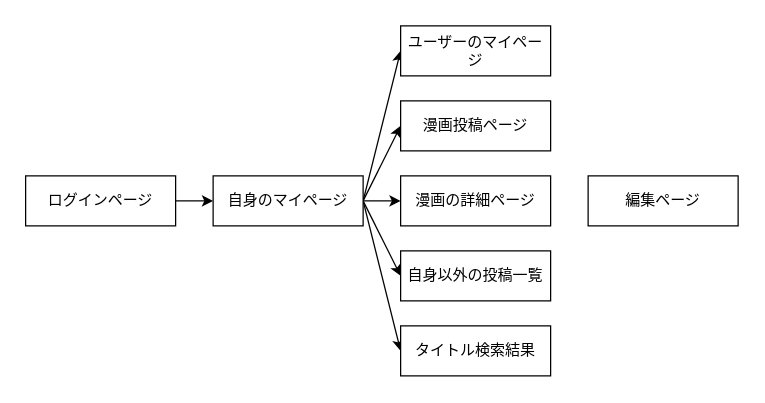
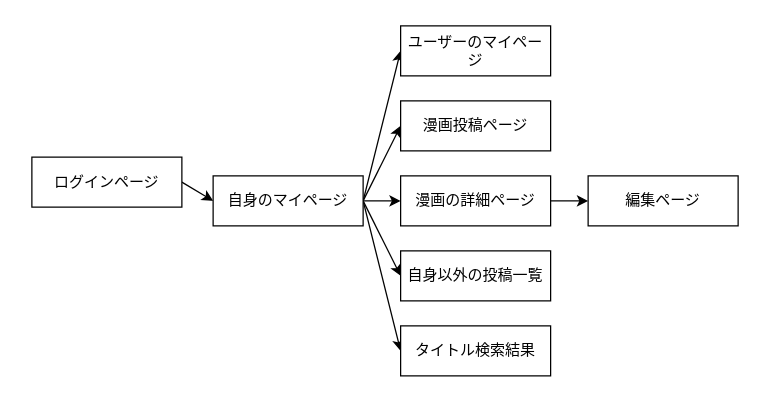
  <mxCell id="0" />
  <mxCell id="1" parent="0" />
  <mxCell id="2" style="edgeStyle=none;html=1;exitX=1;exitY=0.5;exitDx=0;exitDy=0;entryX=0;entryY=0.5;entryDx=0;entryDy=0;" edge="1" parent="1" source="3" target="9"><mxGeometry relative="1" as="geometry" /></mxCell>
- <mxCell id="3" value="ログインページ" style="whiteSpace=wrap;html=1;align=center;" vertex="1" parent="1"><mxGeometry x="20" y="140" width="120" height="40" as="geometry" /></mxCell>
+ <mxCell id="3" value="ログインページ" style="whiteSpace=wrap;html=1;align=center;" vertex="1" parent="1"><mxGeometry x="25" y="125" width="120" height="40" as="geometry" /></mxCell>
  <mxCell id="4" style="edgeStyle=none;html=1;exitX=1;exitY=0.5;exitDx=0;exitDy=0;entryX=0;entryY=0.5;entryDx=0;entryDy=0;" edge="1" parent="1" source="9" target="14"><mxGeometry relative="1" as="geometry" /></mxCell>
  <mxCell id="5" style="edgeStyle=none;html=1;exitX=1;exitY=0.5;exitDx=0;exitDy=0;entryX=0;entryY=0.5;entryDx=0;entryDy=0;" edge="1" parent="1" source="9" target="10"><mxGeometry relative="1" as="geometry" /></mxCell>
  <mxCell id="6" style="edgeStyle=none;html=1;exitX=1;exitY=0.5;exitDx=0;exitDy=0;entryX=0;entryY=0.5;entryDx=0;entryDy=0;" edge="1" parent="1" source="9" target="11"><mxGeometry relative="1" as="geometry" /></mxCell>
  <mxCell id="7" style="edgeStyle=none;html=1;exitX=1;exitY=0.5;exitDx=0;exitDy=0;entryX=0;entryY=0.5;entryDx=0;entryDy=0;" edge="1" parent="1" source="9" target="15"><mxGeometry relative="1" as="geometry" /></mxCell>
  <mxCell id="8" style="edgeStyle=none;html=1;exitX=1;exitY=0.5;exitDx=0;exitDy=0;entryX=0;entryY=0.5;entryDx=0;entryDy=0;" edge="1" parent="1" source="9" target="12"><mxGeometry relative="1" as="geometry" /></mxCell>
  <mxCell id="9" value="自身のマイページ" style="whiteSpace=wrap;html=1;align=center;" vertex="1" parent="1"><mxGeometry x="170" y="140" width="120" height="40" as="geometry" /></mxCell>
  <mxCell id="10" value="自身以外の投稿一覧" style="whiteSpace=wrap;html=1;align=center;" vertex="1" parent="1"><mxGeometry x="320" y="200" width="120" height="40" as="geometry" /></mxCell>
  <mxCell id="11" value="タイトル検索結果" style="whiteSpace=wrap;html=1;align=center;" vertex="1" parent="1"><mxGeometry x="320" y="260" width="120" height="40" as="geometry" /></mxCell>
  <mxCell id="12" value="ユーザーのマイページ" style="whiteSpace=wrap;html=1;align=center;" vertex="1" parent="1"><mxGeometry x="320" y="20" width="120" height="40" as="geometry" /></mxCell>
+ <mxCell id="13" style="edgeStyle=none;html=1;exitX=1;exitY=0.5;exitDx=0;exitDy=0;entryX=0;entryY=0.5;entryDx=0;entryDy=0;" edge="1" parent="1" source="14" target="16"><mxGeometry relative="1" as="geometry" /></mxCell>
  <mxCell id="14" value="漫画の詳細ページ" style="whiteSpace=wrap;html=1;align=center;" vertex="1" parent="1"><mxGeometry x="320" y="140" width="120" height="40" as="geometry" /></mxCell>
  <mxCell id="15" value="漫画投稿ページ" style="whiteSpace=wrap;html=1;align=center;" vertex="1" parent="1"><mxGeometry x="320" y="80" width="120" height="40" as="geometry" /></mxCell>
  <mxCell id="16" value="編集ページ" style="whiteSpace=wrap;html=1;align=center;" vertex="1" parent="1"><mxGeometry x="470" y="140" width="120" height="40" as="geometry" /></mxCell>
